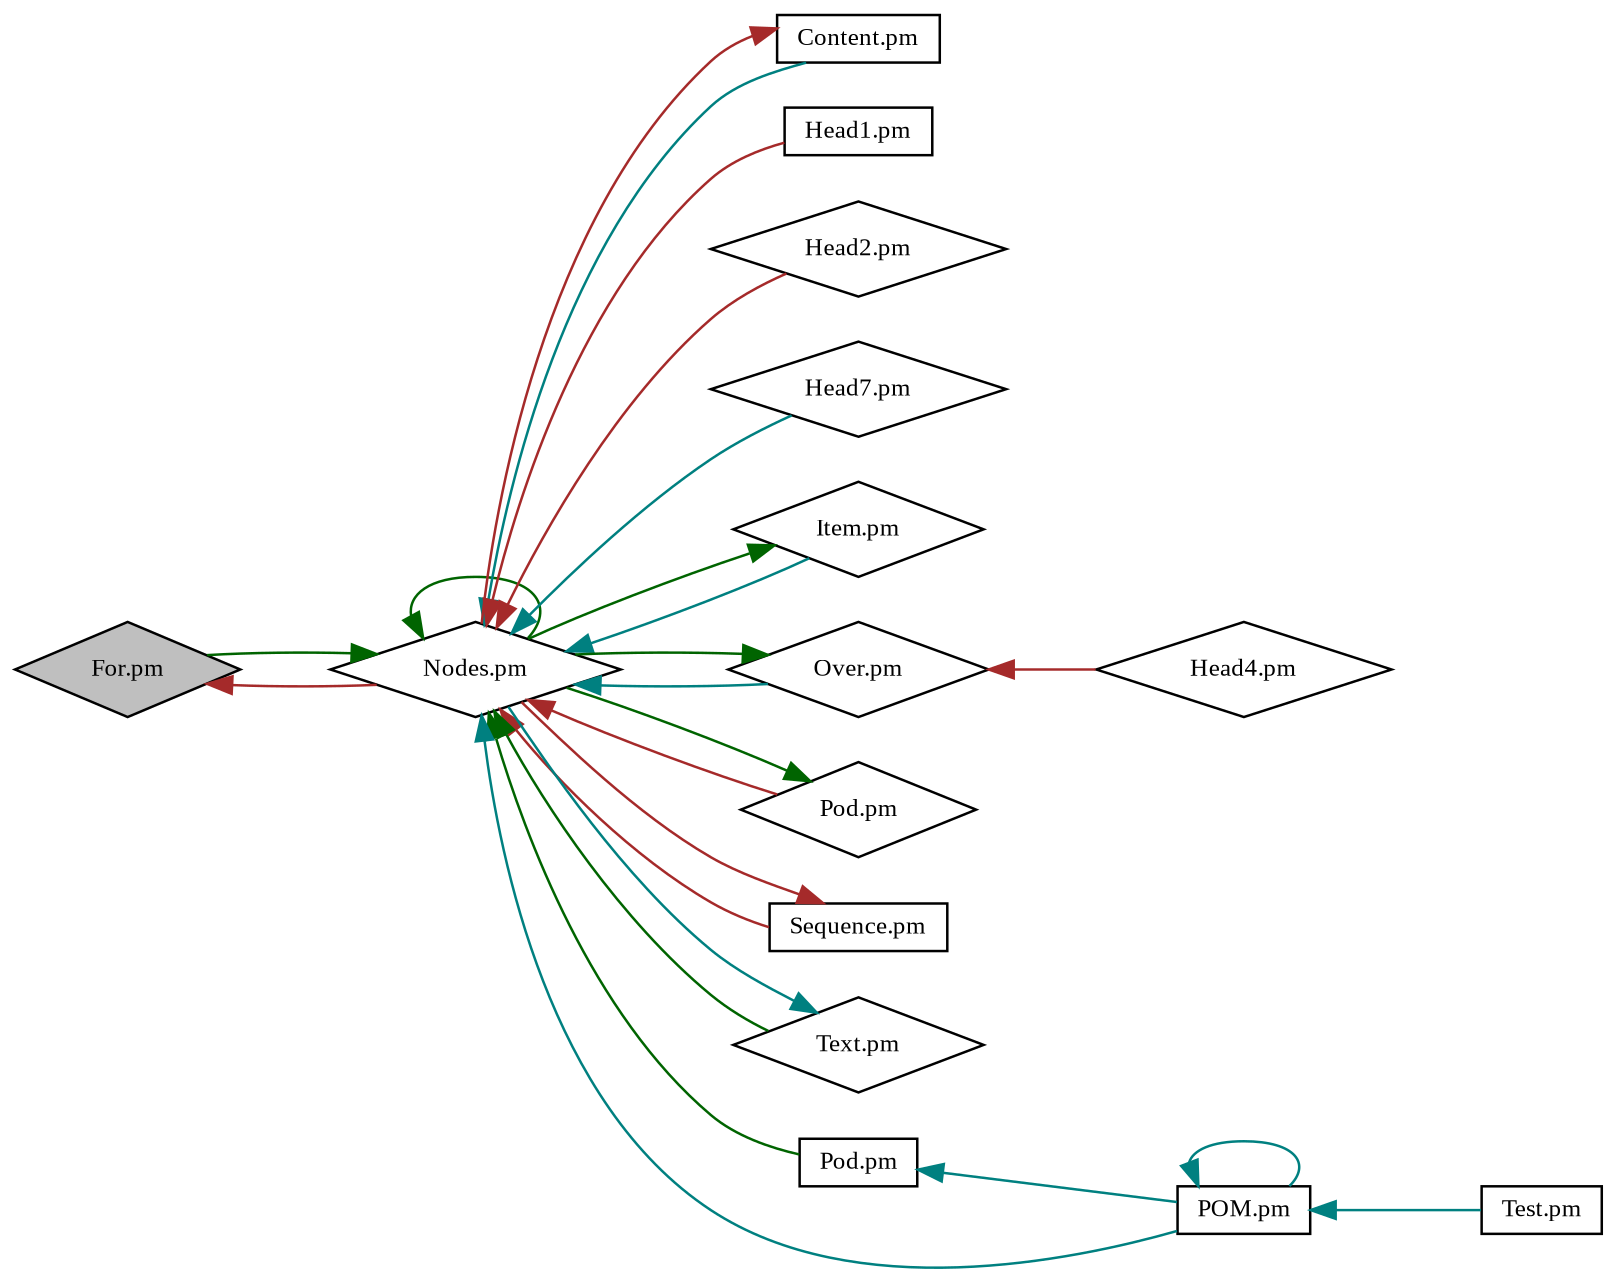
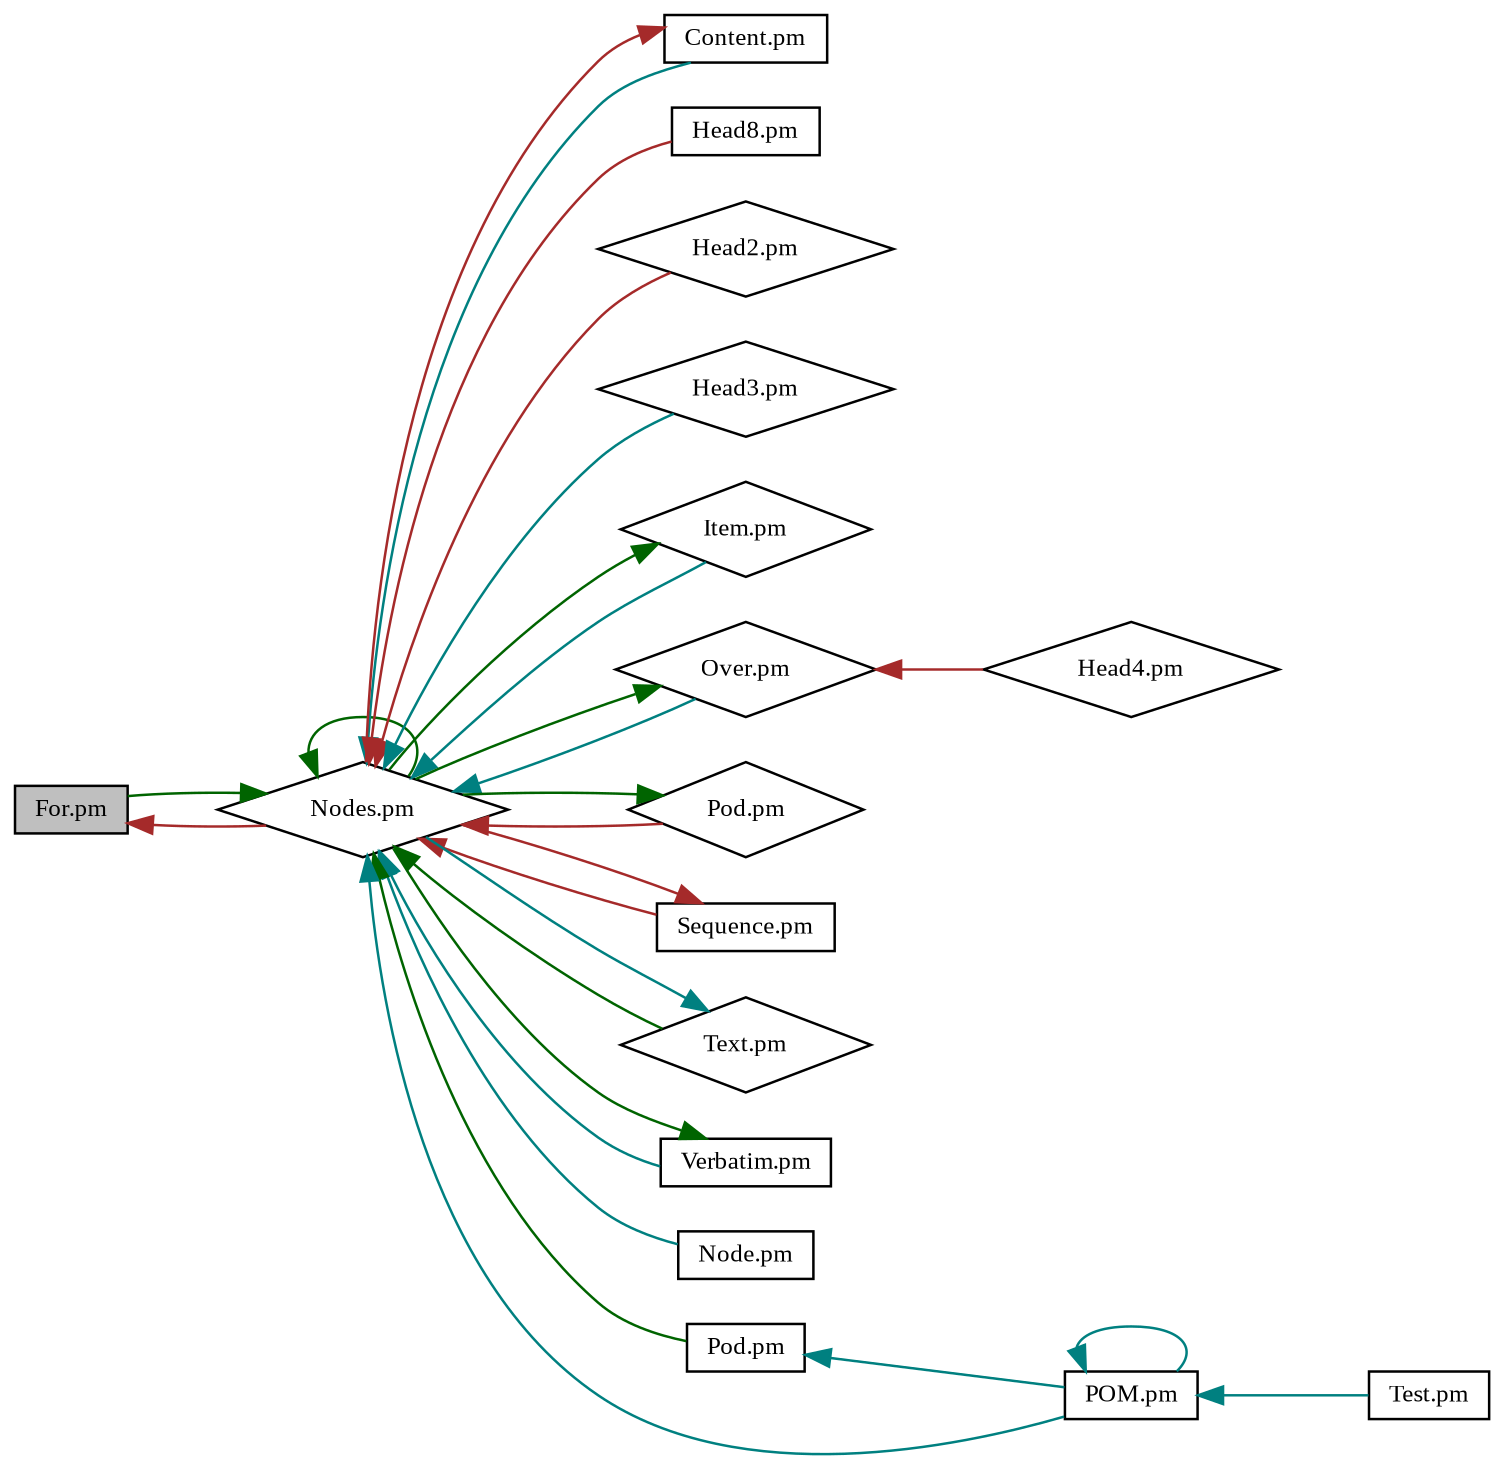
  digraph {
    fontname="Liberation Serif"
    rankdir=LR
    node [color=black fillcolor=white fontname="Liberation Serif" fontsize=10 shape=box style=filled]
    edge [color=teal dir=back fontname="Liberation Serif" fontsize=10 labelfontname=Helvetica labelfontsize=10 style=solid]
-   n1 [fillcolor=grey75 fontcolor=black height=0.2 label="For.pm" shape=diamond width=0.4]
+   n1 [fillcolor=grey75 fontcolor=black height=0.2 label="For.pm" width=0.4]
    n2 [height=0.2 label="Nodes.pm" shape=diamond width=0.4]
    n3 [height=0.2 label="Content.pm" width=0.4]
-   n4 [height=0.2 label="Head1.pm" width=0.4]
+   n4 [height=0.2 label="Head8.pm" width=0.4]
    n5 [height=0.2 label="Head2.pm" shape=diamond width=0.4]
-   n6 [height=0.2 label="Head7.pm" shape=diamond width=0.4]
+   n6 [height=0.2 label="Head3.pm" shape=diamond width=0.4]
    n7 [height=0.2 label="Item.pm" shape=diamond width=0.4]
    n8 [height=0.2 label="Over.pm" shape=diamond width=0.4]
    n9 [height=0.2 label="Pod.pm" shape=diamond width=0.4]
    n10 [height=0.2 label="Sequence.pm" width=0.4]
    n11 [height=0.2 label="Text.pm" shape=diamond width=0.4]
+   n12 [height=0.2 label="Verbatim.pm" width=0.4]
+   n13 [height=0.2 label="Node.pm" width=0.4]
    n14 [height=0.2 label="Pod.pm" width=0.4]
    n15 [height=0.2 label="POM.pm" width=0.4]
    n16 [height=0.2 label="Head4.pm" shape=diamond width=0.4]
    n17 [height=0.2 label="Test.pm" width=0.4]
    n1 -> n2 [color=brown]
    n2 -> n1 [color=darkgreen]
    n2 -> n2 [color=darkgreen]
    n2 -> n3
    n2 -> n4 [color=brown]
    n2 -> n5 [color=brown]
    n2 -> n6
    n2 -> n7
    n2 -> n8
    n2 -> n9 [color=brown]
    n2 -> n10 [color=brown]
    n2 -> n11 [color=darkgreen]
+   n2 -> n12
+   n2 -> n13
    n2 -> n14 [color=darkgreen]
    n2 -> n15
    n3 -> n2 [color=brown]
    n7 -> n2 [color=darkgreen]
    n8 -> n2 [color=darkgreen]
    n8 -> n16 [color=brown]
    n9 -> n2 [color=darkgreen]
    n10 -> n2 [color=brown]
    n11 -> n2
+   n12 -> n2 [color=darkgreen]
    n14 -> n15
    n15 -> n15
    n15 -> n17
  }
